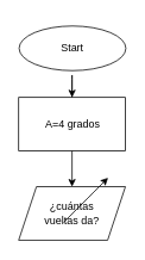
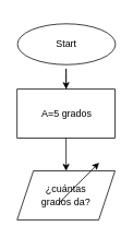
  <mxCell id="0" />
  <mxCell id="1" parent="0" />
  <mxCell id="2" value="" style="ellipse;whiteSpace=wrap;html=1;" vertex="1" parent="1"><mxGeometry x="21" y="28" width="120" height="50" as="geometry" /></mxCell>
  <mxCell id="3" value="Start" style="text;html=1;strokeColor=none;fillColor=none;align=center;verticalAlign=middle;whiteSpace=wrap;rounded=0;" vertex="1" parent="1"><mxGeometry x="21" y="20.5" width="120" height="65" as="geometry" /></mxCell>
  <mxCell id="4" value="" style="endArrow=classic;html=1;" edge="1" parent="1" target="5"><mxGeometry width="50" height="50" relative="1" as="geometry"><mxPoint x="80.5" y="118" as="sourcePoint" /><mxPoint x="80.5" y="138" as="targetPoint" /><Array as="points"><mxPoint x="80.5" y="78" /></Array></mxGeometry></mxCell>
  <mxCell id="5" value="" style="rounded=0;whiteSpace=wrap;html=1;" vertex="1" parent="1"><mxGeometry x="20.5" y="108" width="120" height="60" as="geometry" /></mxCell>
- <mxCell id="6" value="A=4 grados" style="text;html=1;strokeColor=none;fillColor=none;align=center;verticalAlign=middle;whiteSpace=wrap;rounded=0;" vertex="1" parent="1"><mxGeometry x="40.75" y="128" width="80.5" height="20" as="geometry" /></mxCell>
+ <mxCell id="6" value="A=5 grados" style="text;html=1;strokeColor=none;fillColor=none;align=center;verticalAlign=middle;whiteSpace=wrap;rounded=0;" vertex="1" parent="1"><mxGeometry x="40.75" y="128" width="80.5" height="20" as="geometry" /></mxCell>
  <mxCell id="7" value="" style="endArrow=classic;html=1;" edge="1" parent="1" target="8"><mxGeometry width="50" height="50" relative="1" as="geometry"><mxPoint x="80.5" y="168" as="sourcePoint" /><mxPoint x="81" y="208" as="targetPoint" /></mxGeometry></mxCell>
  <mxCell id="8" value="" style="shape=parallelogram;perimeter=parallelogramPerimeter;whiteSpace=wrap;html=1;fixedSize=1;" vertex="1" parent="1"><mxGeometry x="20.5" y="208" width="120" height="60" as="geometry" /></mxCell>
- <mxCell id="9" value="¿cuántas vueltas da?" style="text;html=1;strokeColor=none;fillColor=none;align=center;verticalAlign=middle;whiteSpace=wrap;rounded=0;" vertex="1" parent="1"><mxGeometry x="35.25" y="208" width="90.5" height="60" as="geometry" /></mxCell>
+ <mxCell id="9" value="¿cuántas grados da?" style="text;html=1;strokeColor=none;fillColor=none;align=center;verticalAlign=middle;whiteSpace=wrap;rounded=0;" vertex="1" parent="1"><mxGeometry x="35.25" y="208" width="90.5" height="60" as="geometry" /></mxCell>
  <mxCell id="10" value="" style="endArrow=classic;html=1;" edge="1" parent="1"><mxGeometry width="50" height="50" relative="1" as="geometry"><mxPoint x="71" y="248" as="sourcePoint" /><mxPoint x="121" y="198" as="targetPoint" /></mxGeometry></mxCell>
